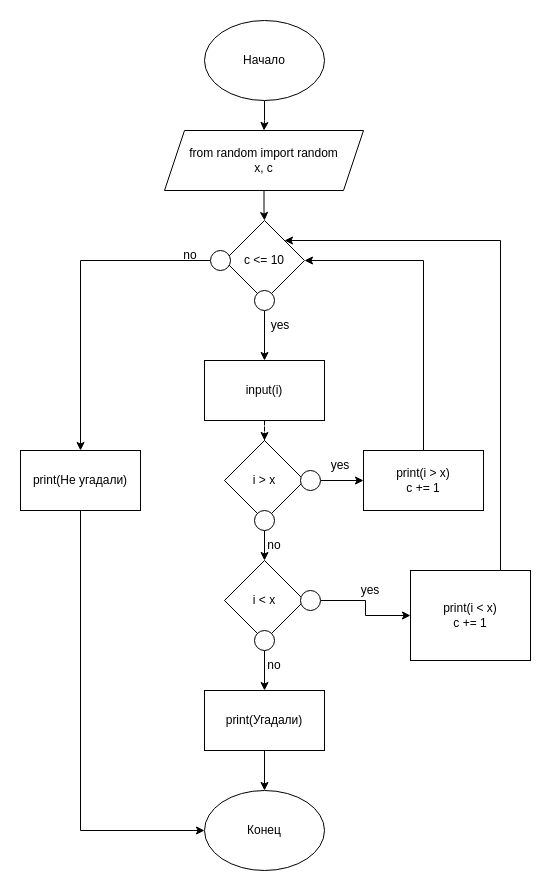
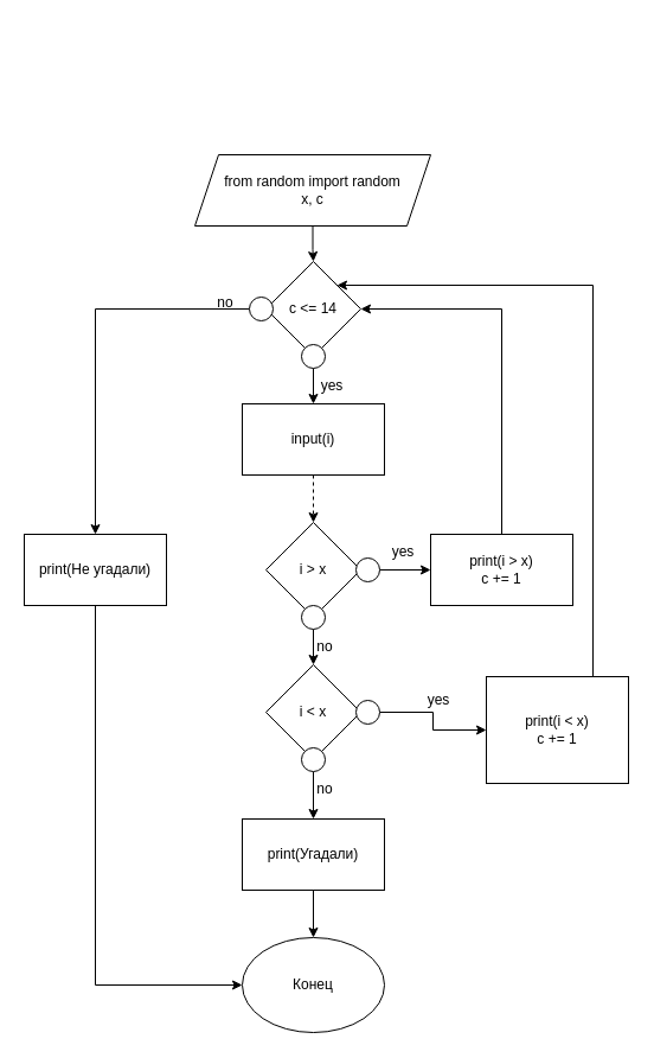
  <mxCell id="0" />
  <mxCell id="1" parent="0" />
- <mxCell id="2" value="" style="edgeStyle=orthogonalEdgeStyle;rounded=0;orthogonalLoop=1;jettySize=auto;html=1;" edge="1" parent="1" source="3" target="5"><mxGeometry relative="1" as="geometry" /></mxCell>
- <mxCell id="3" value="Начало" style="ellipse;whiteSpace=wrap;html=1;" vertex="1" parent="1"><mxGeometry x="204" width="120" height="80" as="geometry" y="20" /></mxCell>
  <mxCell id="4" value="" style="edgeStyle=orthogonalEdgeStyle;rounded=0;orthogonalLoop=1;jettySize=auto;html=1;" edge="1" parent="1" source="5" target="6"><mxGeometry relative="1" as="geometry" /></mxCell>
  <mxCell id="5" value="from random import random&lt;br&gt;x, c" style="shape=parallelogram;perimeter=parallelogramPerimeter;whiteSpace=wrap;html=1;fixedSize=1;" vertex="1" parent="1"><mxGeometry x="164" y="130" width="199" height="60" as="geometry" /></mxCell>
- <mxCell id="6" value="c &amp;lt;= 10" style="rhombus;whiteSpace=wrap;html=1;" vertex="1" parent="1"><mxGeometry x="224" y="220" width="80" height="80" as="geometry" /></mxCell>
+ <mxCell id="6" value="c &amp;lt;= 14" style="rhombus;whiteSpace=wrap;html=1;" vertex="1" parent="1"><mxGeometry x="224" y="220" width="80" height="80" as="geometry" /></mxCell>
  <mxCell id="7" style="edgeStyle=orthogonalEdgeStyle;rounded=0;orthogonalLoop=1;jettySize=auto;html=1;entryX=0.5;entryY=0;entryDx=0;entryDy=0;" edge="1" parent="1" source="8" target="35"><mxGeometry relative="1" as="geometry" /></mxCell>
  <mxCell id="8" value="" style="ellipse;whiteSpace=wrap;html=1;aspect=fixed;" vertex="1" parent="1"><mxGeometry x="210" y="250" width="20" height="20" as="geometry" /></mxCell>
  <mxCell id="9" value="" style="edgeStyle=orthogonalEdgeStyle;rounded=0;orthogonalLoop=1;jettySize=auto;html=1;" edge="1" parent="1" source="10" target="12"><mxGeometry relative="1" as="geometry" /></mxCell>
  <mxCell id="10" value="" style="ellipse;whiteSpace=wrap;html=1;aspect=fixed;" vertex="1" parent="1"><mxGeometry x="254" y="290" width="20" height="20" as="geometry" /></mxCell>
  <mxCell id="11" value="" style="edgeStyle=orthogonalEdgeStyle;rounded=0;orthogonalLoop=1;jettySize=auto;html=1;dashed=1;" edge="1" parent="1" source="12" target="14"><mxGeometry relative="1" as="geometry" /></mxCell>
- <mxCell id="12" value="input(i)" style="rounded=0;whiteSpace=wrap;html=1;" vertex="1" parent="1"><mxGeometry x="204" y="360" width="120" height="60" as="geometry" /></mxCell>
+ <mxCell id="12" value="input(i)" style="rounded=0;whiteSpace=wrap;html=1;" vertex="1" parent="1"><mxGeometry x="204" y="340" width="120" height="60" as="geometry" /></mxCell>
  <mxCell id="13" value="yes" style="text;html=1;strokeColor=none;fillColor=none;align=center;verticalAlign=middle;whiteSpace=wrap;rounded=0;" vertex="1" parent="1"><mxGeometry x="250" y="310" width="60" height="30" as="geometry" /></mxCell>
  <mxCell id="14" value="i &amp;gt; x" style="rhombus;whiteSpace=wrap;html=1;" vertex="1" parent="1"><mxGeometry x="224" y="440" width="80" height="80" as="geometry" /></mxCell>
  <mxCell id="15" value="" style="edgeStyle=orthogonalEdgeStyle;rounded=0;orthogonalLoop=1;jettySize=auto;html=1;" edge="1" parent="1" source="16" target="22"><mxGeometry relative="1" as="geometry" /></mxCell>
  <mxCell id="16" value="" style="ellipse;whiteSpace=wrap;html=1;aspect=fixed;" vertex="1" parent="1"><mxGeometry x="254" y="510" width="20" height="20" as="geometry" /></mxCell>
  <mxCell id="17" value="" style="edgeStyle=orthogonalEdgeStyle;rounded=0;orthogonalLoop=1;jettySize=auto;html=1;" edge="1" parent="1" source="18" target="20"><mxGeometry relative="1" as="geometry" /></mxCell>
  <mxCell id="18" value="" style="ellipse;whiteSpace=wrap;html=1;aspect=fixed;" vertex="1" parent="1"><mxGeometry x="300" y="470" width="20" height="20" as="geometry" /></mxCell>
  <mxCell id="19" style="edgeStyle=orthogonalEdgeStyle;rounded=0;orthogonalLoop=1;jettySize=auto;html=1;entryX=1;entryY=0.5;entryDx=0;entryDy=0;exitX=0.5;exitY=0;exitDx=0;exitDy=0;" edge="1" parent="1" source="20" target="6"><mxGeometry relative="1" as="geometry" /></mxCell>
  <mxCell id="20" value="print(i &amp;gt; x)&lt;br&gt;c += 1" style="rounded=0;whiteSpace=wrap;html=1;" vertex="1" parent="1"><mxGeometry x="363" y="450" width="120" height="60" as="geometry" /></mxCell>
  <mxCell id="21" value="yes" style="text;html=1;strokeColor=none;fillColor=none;align=center;verticalAlign=middle;whiteSpace=wrap;rounded=0;" vertex="1" parent="1"><mxGeometry x="310" y="450" width="60" height="30" as="geometry" /></mxCell>
  <mxCell id="22" value="i &amp;lt; x" style="rhombus;whiteSpace=wrap;html=1;" vertex="1" parent="1"><mxGeometry x="224" y="560" width="80" height="80" as="geometry" /></mxCell>
  <mxCell id="23" value="no" style="text;html=1;strokeColor=none;fillColor=none;align=center;verticalAlign=middle;whiteSpace=wrap;rounded=0;" vertex="1" parent="1"><mxGeometry x="160" y="240" width="60" height="30" as="geometry" /></mxCell>
  <mxCell id="24" value="no" style="text;html=1;strokeColor=none;fillColor=none;align=center;verticalAlign=middle;whiteSpace=wrap;rounded=0;" vertex="1" parent="1"><mxGeometry x="244" y="530" width="60" height="30" as="geometry" /></mxCell>
  <mxCell id="25" value="" style="edgeStyle=orthogonalEdgeStyle;rounded=0;orthogonalLoop=1;jettySize=auto;html=1;" edge="1" parent="1" source="26" target="33"><mxGeometry relative="1" as="geometry" /></mxCell>
  <mxCell id="26" value="" style="ellipse;whiteSpace=wrap;html=1;aspect=fixed;" vertex="1" parent="1"><mxGeometry x="254" y="630" width="20" height="20" as="geometry" /></mxCell>
  <mxCell id="27" value="" style="edgeStyle=orthogonalEdgeStyle;rounded=0;orthogonalLoop=1;jettySize=auto;html=1;" edge="1" parent="1" source="28" target="30"><mxGeometry relative="1" as="geometry" /></mxCell>
  <mxCell id="28" value="" style="ellipse;whiteSpace=wrap;html=1;aspect=fixed;" vertex="1" parent="1"><mxGeometry x="300" y="590" width="20" height="20" as="geometry" /></mxCell>
  <mxCell id="29" style="edgeStyle=orthogonalEdgeStyle;rounded=0;orthogonalLoop=1;jettySize=auto;html=1;entryX=1;entryY=0;entryDx=0;entryDy=0;exitX=0.75;exitY=0;exitDx=0;exitDy=0;" edge="1" parent="1" source="30" target="6"><mxGeometry relative="1" as="geometry"><Array as="points"><mxPoint x="500" y="240" /></Array></mxGeometry></mxCell>
  <mxCell id="30" value="print(i &amp;lt; x)&lt;br&gt;c += 1" style="rounded=0;whiteSpace=wrap;html=1;" vertex="1" parent="1"><mxGeometry x="410" y="570" width="120" height="90" as="geometry" /></mxCell>
  <mxCell id="31" value="yes" style="text;html=1;strokeColor=none;fillColor=none;align=center;verticalAlign=middle;whiteSpace=wrap;rounded=0;" vertex="1" parent="1"><mxGeometry x="340" y="575" width="60" height="30" as="geometry" /></mxCell>
  <mxCell id="32" value="" style="edgeStyle=orthogonalEdgeStyle;rounded=0;orthogonalLoop=1;jettySize=auto;html=1;" edge="1" parent="1" source="33" target="36"><mxGeometry relative="1" as="geometry" /></mxCell>
  <mxCell id="33" value="print(Угадали)" style="rounded=0;whiteSpace=wrap;html=1;" vertex="1" parent="1"><mxGeometry x="204" y="690" width="120" height="60" as="geometry" /></mxCell>
  <mxCell id="34" style="edgeStyle=orthogonalEdgeStyle;rounded=0;orthogonalLoop=1;jettySize=auto;html=1;entryX=0;entryY=0.5;entryDx=0;entryDy=0;exitX=0.5;exitY=1;exitDx=0;exitDy=0;" edge="1" parent="1" source="35" target="36"><mxGeometry relative="1" as="geometry" /></mxCell>
  <mxCell id="35" value="print(Не угадали)" style="rounded=0;whiteSpace=wrap;html=1;" vertex="1" parent="1"><mxGeometry x="20" y="450" width="120" height="60" as="geometry" /></mxCell>
  <mxCell id="36" value="Конец" style="ellipse;whiteSpace=wrap;html=1;" vertex="1" parent="1"><mxGeometry x="204" y="790" width="120" height="80" as="geometry" /></mxCell>
  <mxCell id="37" value="no" style="text;html=1;strokeColor=none;fillColor=none;align=center;verticalAlign=middle;whiteSpace=wrap;rounded=0;" vertex="1" parent="1"><mxGeometry x="244" y="650" width="60" height="30" as="geometry" /></mxCell>
